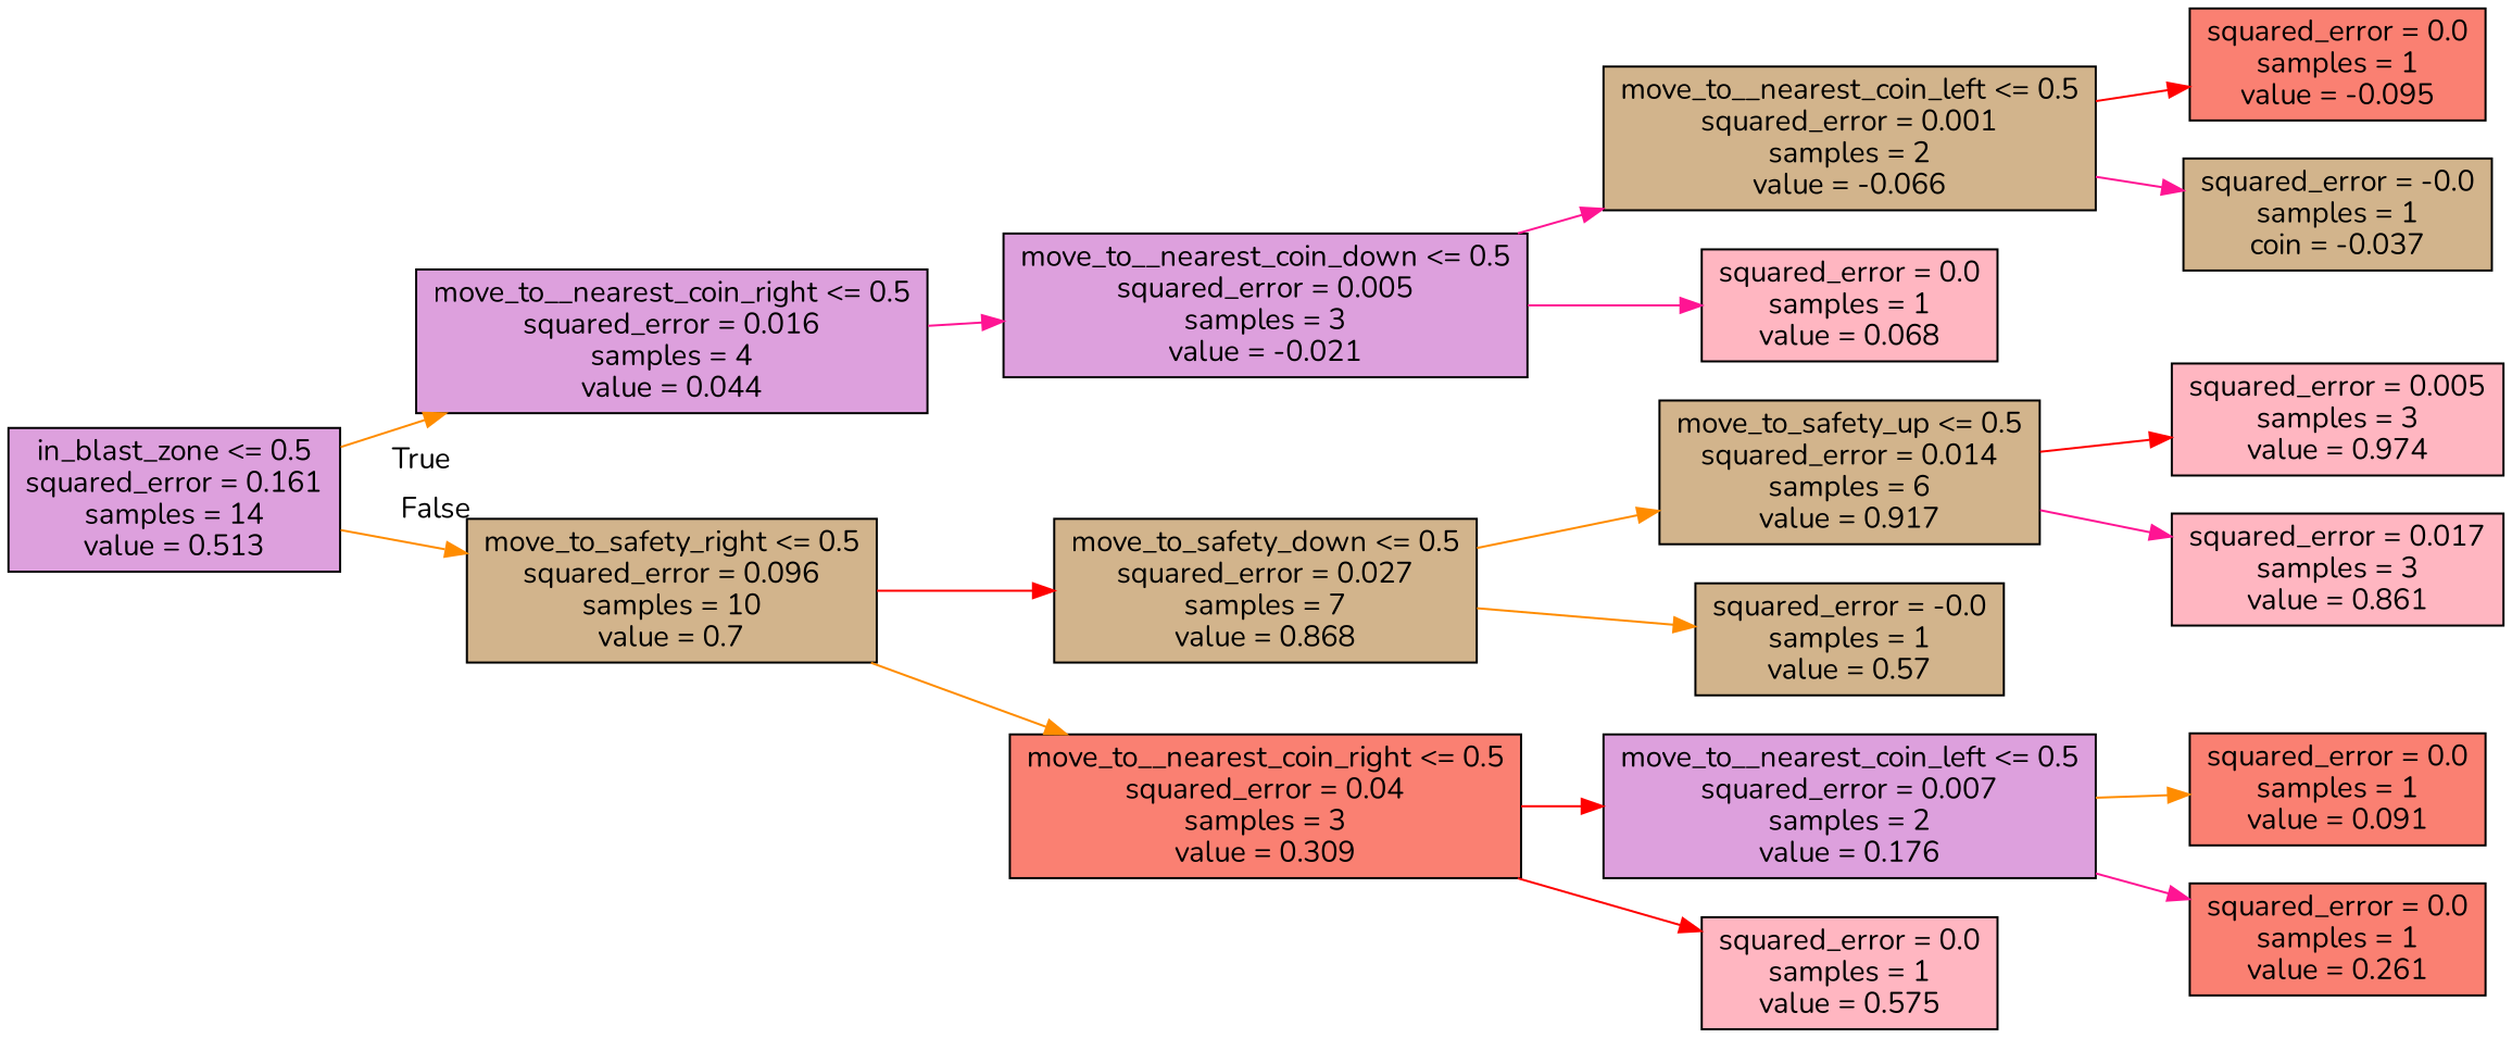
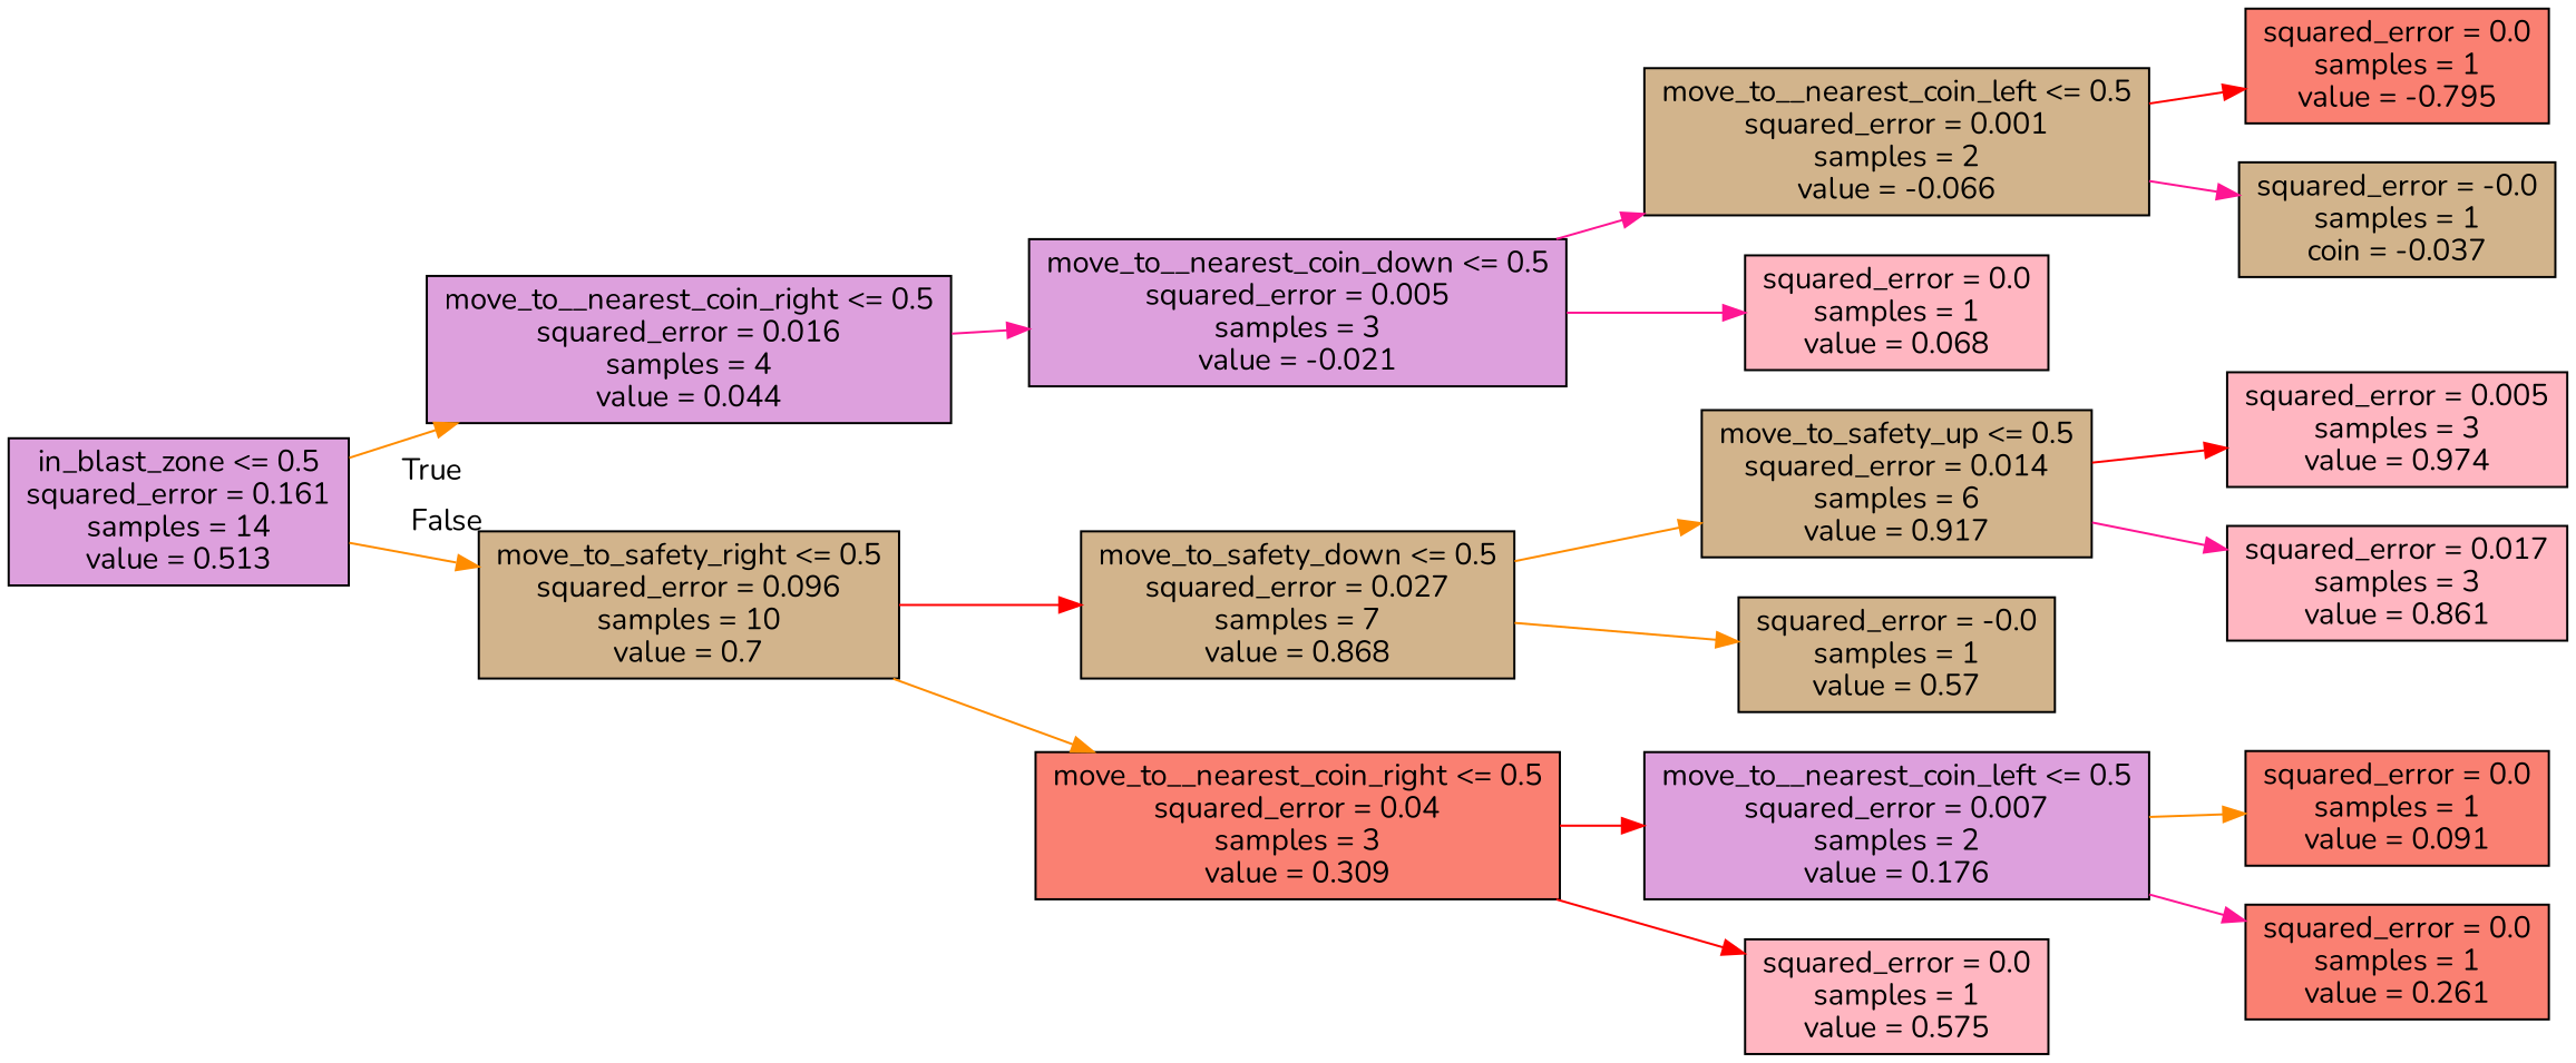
  digraph {
    fontname=Nunito
    rankdir=LR
    node [fillcolor=tan fontname=Nunito shape=box style=filled]
    edge [color=darkorange fontname=Nunito]
    n1 [fillcolor=plum label="in_blast_zone <= 0.5\nsquared_error = 0.161\nsamples = 14\nvalue = 0.513"]
    n2 [fillcolor=plum label="move_to__nearest_coin_right <= 0.5\nsquared_error = 0.016\nsamples = 4\nvalue = 0.044"]
    n3 [label="move_to_safety_right <= 0.5\nsquared_error = 0.096\nsamples = 10\nvalue = 0.7"]
    n4 [fillcolor=plum label="move_to__nearest_coin_down <= 0.5\nsquared_error = 0.005\nsamples = 3\nvalue = -0.021"]
    n5 [label="move_to_safety_down <= 0.5\nsquared_error = 0.027\nsamples = 7\nvalue = 0.868"]
    n6 [fillcolor=salmon label="move_to__nearest_coin_right <= 0.5\nsquared_error = 0.04\nsamples = 3\nvalue = 0.309"]
    n7 [label="move_to__nearest_coin_left <= 0.5\nsquared_error = 0.001\nsamples = 2\nvalue = -0.066"]
    n8 [fillcolor=lightpink label="squared_error = 0.0\nsamples = 1\nvalue = 0.068"]
-   n9 [fillcolor=salmon label="squared_error = 0.0\nsamples = 1\nvalue = -0.095"]
+   n9 [fillcolor=salmon label="squared_error = 0.0\nsamples = 1\nvalue = -0.795"]
    n10 [label="squared_error = -0.0\nsamples = 1\ncoin = -0.037"]
    n11 [label="move_to_safety_up <= 0.5\nsquared_error = 0.014\nsamples = 6\nvalue = 0.917"]
    n12 [label="squared_error = -0.0\nsamples = 1\nvalue = 0.57"]
    n13 [fillcolor=plum label="move_to__nearest_coin_left <= 0.5\nsquared_error = 0.007\nsamples = 2\nvalue = 0.176"]
    n14 [fillcolor=lightpink label="squared_error = 0.0\nsamples = 1\nvalue = 0.575"]
    n15 [fillcolor=lightpink label="squared_error = 0.005\nsamples = 3\nvalue = 0.974"]
    n16 [fillcolor=lightpink label="squared_error = 0.017\nsamples = 3\nvalue = 0.861"]
    n17 [fillcolor=salmon label="squared_error = 0.0\nsamples = 1\nvalue = 0.091"]
    n18 [fillcolor=salmon label="squared_error = 0.0\nsamples = 1\nvalue = 0.261"]
    n1 -> n2 [headlabel=True labelangle=45 labeldistance=2.5]
    n1 -> n3 [headlabel=False labelangle=-45 labeldistance=2.5]
    n2 -> n4 [color=deeppink]
    n3 -> n5 [color=red]
    n3 -> n6
    n4 -> n7 [color=deeppink]
    n4 -> n8 [color=deeppink]
    n5 -> n11
    n5 -> n12
    n6 -> n13 [color=red]
    n6 -> n14 [color=red]
    n7 -> n9 [color=red]
    n7 -> n10 [color=deeppink]
    n11 -> n15 [color=red]
    n11 -> n16 [color=deeppink]
    n13 -> n17
    n13 -> n18 [color=deeppink]
  }
